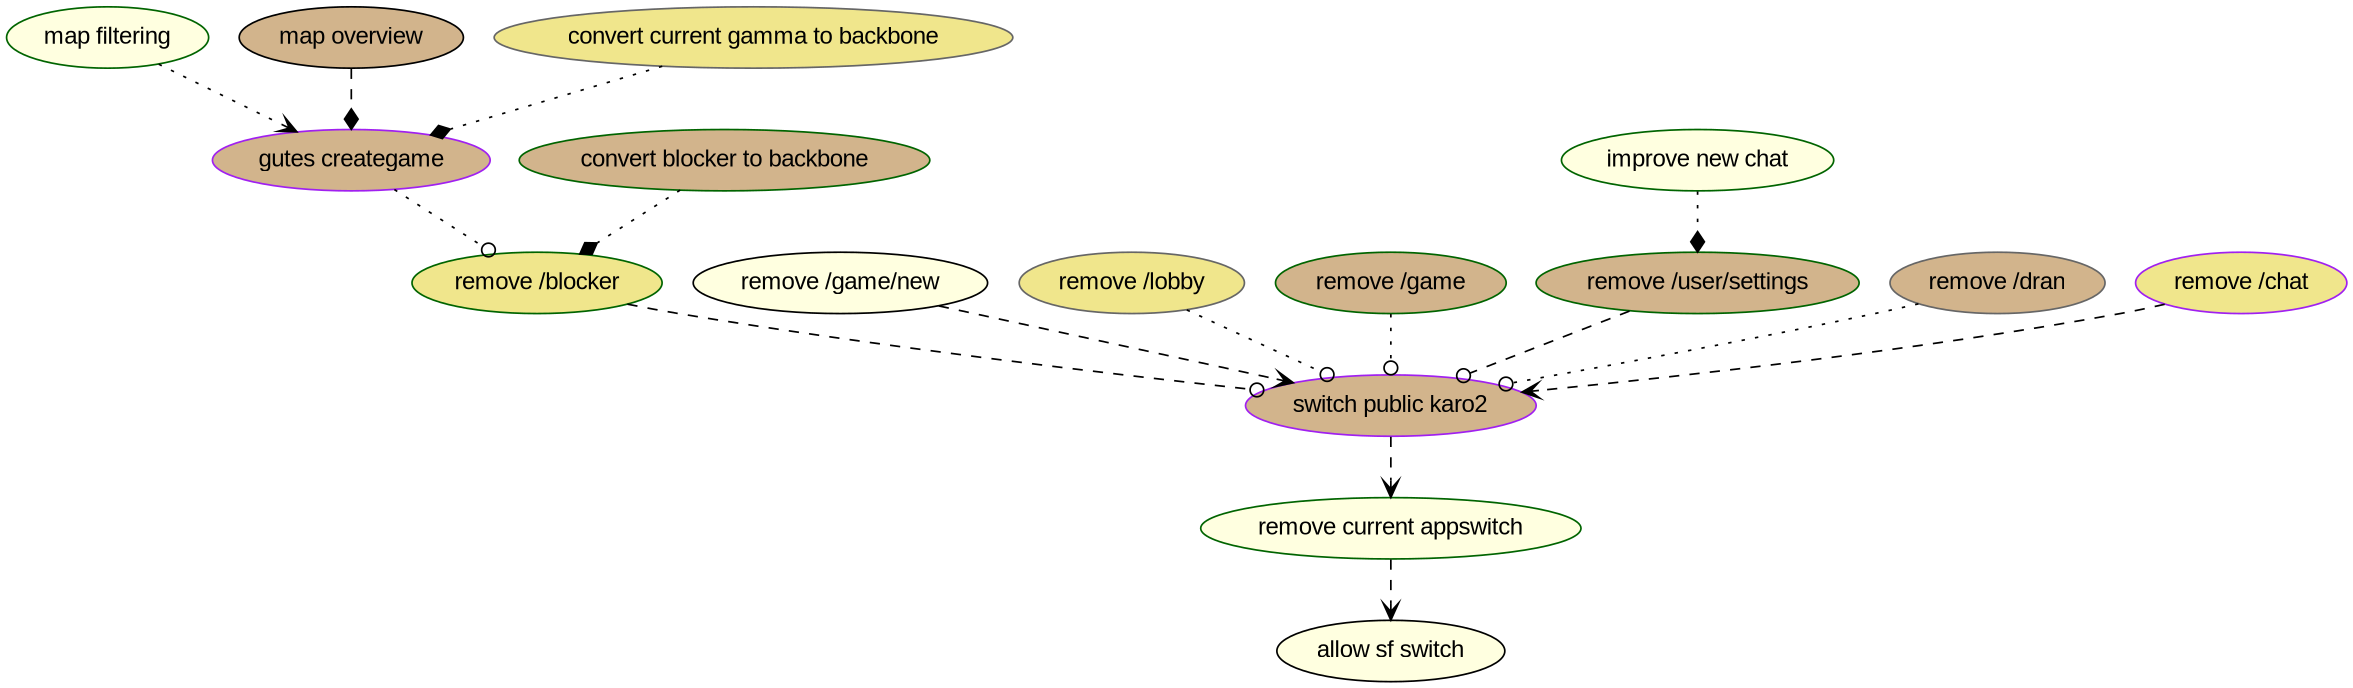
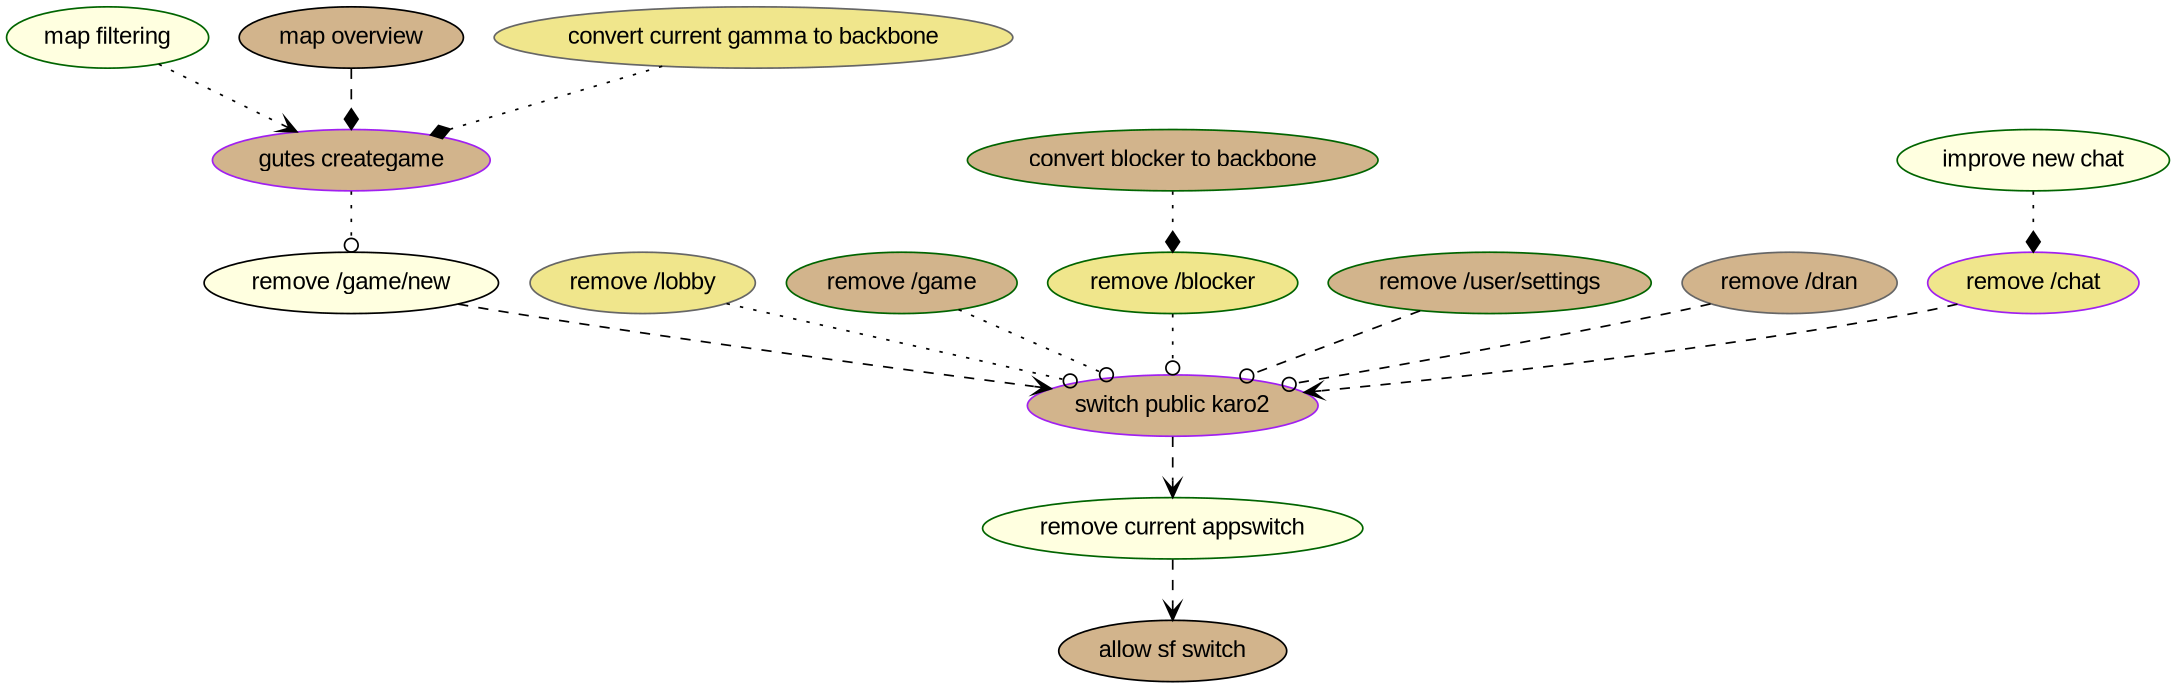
  digraph {
    fontname="Liberation Sans"
    node [color=darkgreen fillcolor=tan fontname="Liberation Sans" style=filled]
    edge [arrowhead=odot fontname="Liberation Sans" style=dotted]
    "map filtering" [fillcolor=lightyellow]
    "gutes creategame" [color=purple]
    "remove /game/new" [color=black fillcolor=lightyellow]
    n4 [color=purple label="switch public karo2"]
    "map overview" [color=black]
    "convert current gamma to backbone" [color=gray40 fillcolor=khaki]
    "remove current appswitch" [fillcolor=lightyellow]
-   "allow sf switch" [color=black fillcolor=lightyellow]
+   "allow sf switch" [color=black]
    "remove /lobby" [color=gray40 fillcolor=khaki]
    "remove /game"
    "remove /blocker" [fillcolor=khaki]
    "convert blocker to backbone"
    "remove /user/settings"
    "remove /dran" [color=gray40]
    "improve new chat" [fillcolor=lightyellow]
    "remove /chat" [color=purple fillcolor=khaki]
    "map filtering" -> "gutes creategame" [arrowhead=vee]
-   "gutes creategame" -> "remove /blocker"
+   "gutes creategame" -> "remove /game/new"
    "remove /game/new" -> n4 [arrowhead=vee style=dashed]
    n4 -> "remove current appswitch" [arrowhead=vee style=dashed]
    "map overview" -> "gutes creategame" [arrowhead=diamond style=dashed]
    "convert current gamma to backbone" -> "gutes creategame" [arrowhead=diamond]
    "remove current appswitch" -> "allow sf switch" [arrowhead=vee style=dashed]
    "remove /lobby" -> n4
    "remove /game" -> n4
-   "remove /blocker" -> n4 [style=dashed]
+   "remove /blocker" -> n4
    "convert blocker to backbone" -> "remove /blocker" [arrowhead=diamond]
    "remove /user/settings" -> n4 [style=dashed]
-   "remove /dran" -> n4
-   "improve new chat" -> "remove /user/settings" [arrowhead=diamond]
+   "remove /dran" -> n4 [style=dashed]
+   "improve new chat" -> "remove /chat" [arrowhead=diamond]
    "remove /chat" -> n4 [arrowhead=vee style=dashed]
  }
